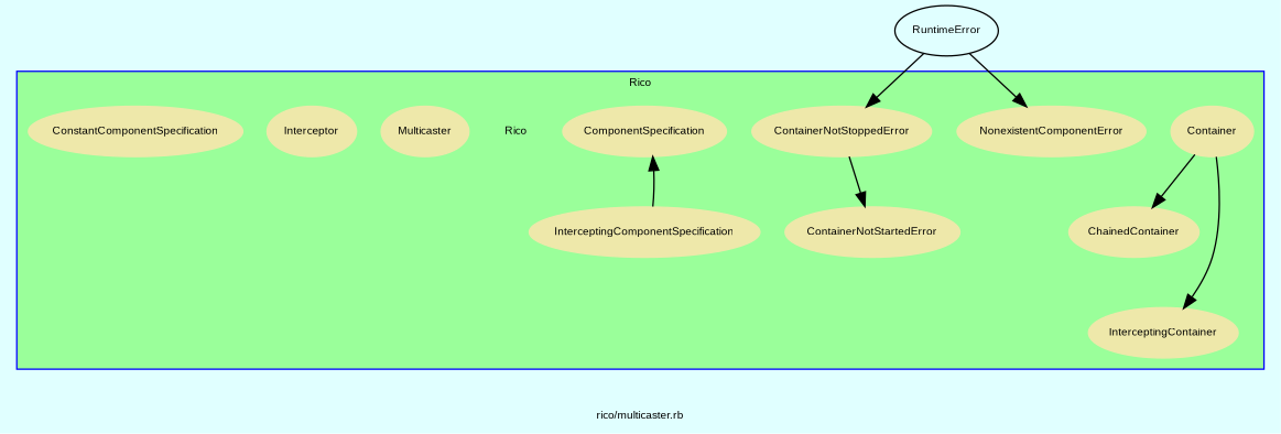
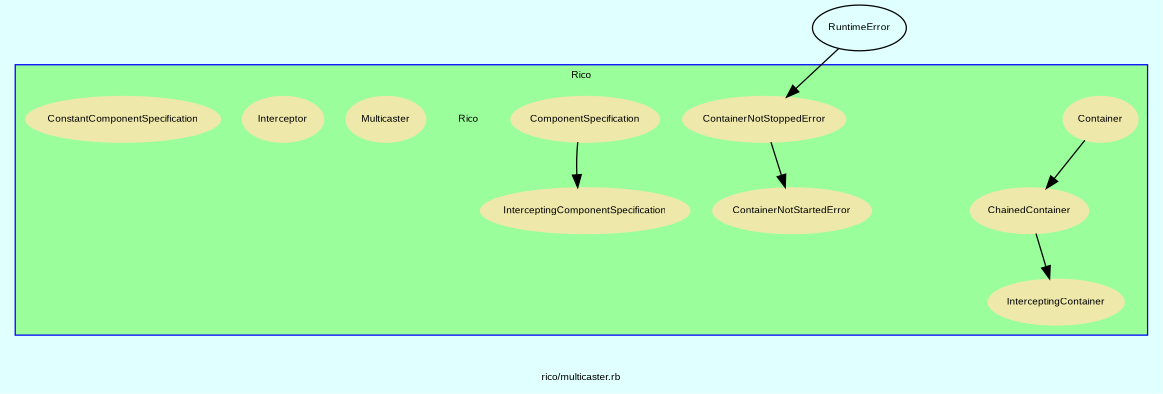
  digraph {
    bgcolor=lightcyan1
    compound=true
    fontname=Arial
    fontsize=8
    label="rico/multicaster.rb"
    node [color=palegoldenrod fontcolor=black fontname=Arial fontsize=8 shape=ellipse style=filled]
    n1 [label=ContainerNotStartedError]
    n2 [label=Container]
    n3 [label=ChainedContainer]
-   n4 [label=NonexistentComponentError]
    n5 [label=InterceptingContainer]
    n6 [label=ContainerNotStoppedError]
    n7 [label=ComponentSpecification]
    n8 [label=InterceptingComponentSpecification]
    Rico [color=black height=0.01 shape=plaintext width=0.01 fontcolor="" style=""]
    n10 [label=Multicaster]
    n11 [label=Interceptor]
    n12 [label=ConstantComponentSpecification]
    n13 [color=black label=RuntimeError fontcolor="" shape="" style=""]
    subgraph cluster_1 {
      color=blue
      fillcolor=palegreen1
      label=Rico
      style=filled
      n1
      n2
      n3
-     n4
      n5
      n6
      n7
      n8
      Rico
      n10
      n11
      n12
    }
    n2 -> n3
-   n2 -> n5
+   n3 -> n5
    n6 -> n1
-   n8 -> n7
-   n13 -> n4
+   n7 -> n8
    n13 -> n6
  }
